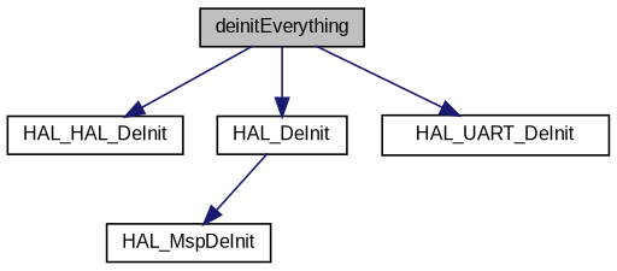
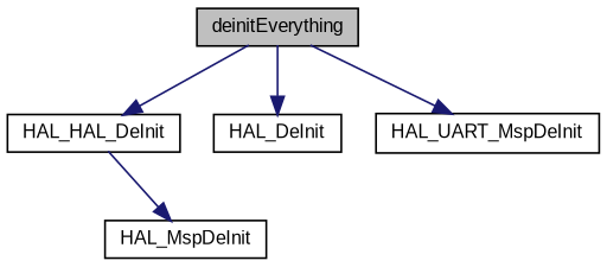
  digraph {
    fontname="Liberation Sans"
    rankdir=TB
    node [color=black fillcolor=white fontname="Liberation Sans" fontsize=10 shape=record style=filled]
    edge [color=midnightblue fontname="Liberation Sans" fontsize=10 labelfontname=Helvetica labelfontsize=10 style=solid]
    n1 [fillcolor=grey75 fontcolor=black height=0.2 label=deinitEverything width=0.4]
    n2 [height=0.2 label=HAL_HAL_DeInit width=0.4]
    n3 [height=0.2 label=HAL_DeInit width=0.4]
-   n4 [height=0.2 label=HAL_UART_DeInit width=0.4]
+   n4 [height=0.2 label=HAL_UART_MspDeInit width=0.4]
    n5 [height=0.2 label=HAL_MspDeInit width=0.4]
    n1 -> n2
    n1 -> n3
    n1 -> n4
-   n3 -> n5
+   n2 -> n5
  }
